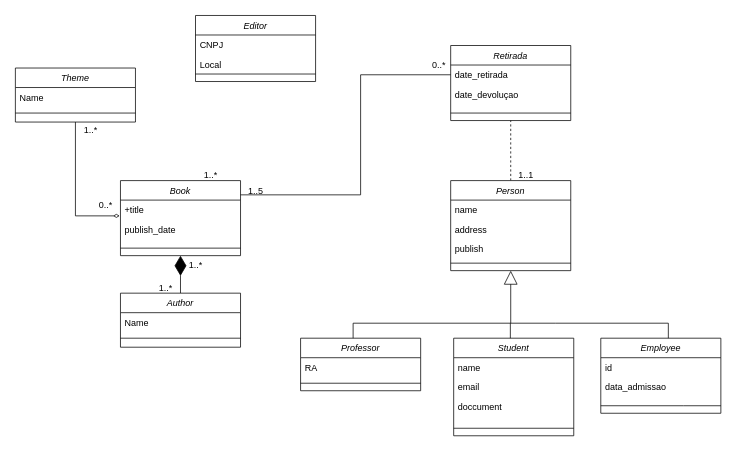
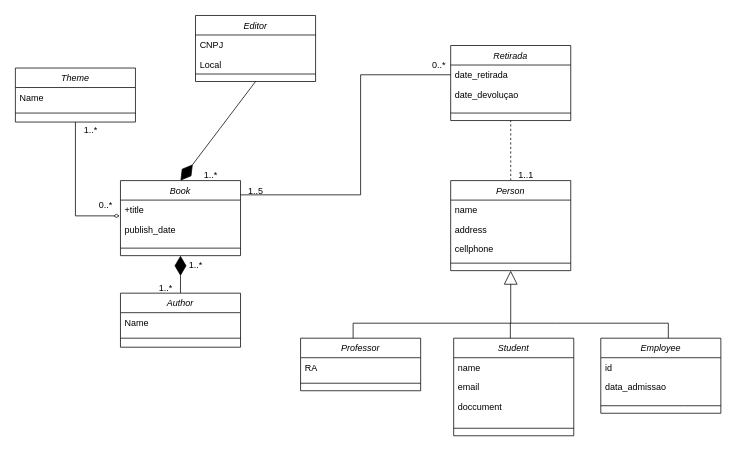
  <mxCell id="0" />
  <mxCell id="1" parent="0" />
  <mxCell id="2" value="Book" style="swimlane;fontStyle=2;align=center;verticalAlign=top;childLayout=stackLayout;horizontal=1;startSize=26;horizontalStack=0;resizeParent=1;resizeLast=0;collapsible=1;marginBottom=0;rounded=0;shadow=0;strokeWidth=1;" parent="1" vertex="1"><mxGeometry x="160" y="240" width="160" height="100" as="geometry"><mxRectangle x="230" y="140" width="160" height="26" as="alternateBounds" /></mxGeometry></mxCell>
  <mxCell id="3" value="+title" style="text;align=left;verticalAlign=top;spacingLeft=4;spacingRight=4;overflow=hidden;rotatable=0;points=[[0,0.5],[1,0.5]];portConstraint=eastwest;" parent="2" vertex="1"><mxGeometry y="26" width="160" height="26" as="geometry" /></mxCell>
  <mxCell id="4" value="publish_date" style="text;align=left;verticalAlign=top;spacingLeft=4;spacingRight=4;overflow=hidden;rotatable=0;points=[[0,0.5],[1,0.5]];portConstraint=eastwest;" vertex="1" parent="2"><mxGeometry y="52" width="160" height="26" as="geometry" /></mxCell>
  <mxCell id="5" value="" style="endArrow=none;html=1;edgeStyle=orthogonalEdgeStyle;rounded=0;" edge="1" parent="2"><mxGeometry relative="1" as="geometry"><mxPoint y="90" as="sourcePoint" /><mxPoint x="160" y="90" as="targetPoint" /></mxGeometry></mxCell>
  <mxCell id="6" value="Student" style="swimlane;fontStyle=2;align=center;verticalAlign=top;childLayout=stackLayout;horizontal=1;startSize=26;horizontalStack=0;resizeParent=1;resizeLast=0;collapsible=1;marginBottom=0;rounded=0;shadow=0;strokeWidth=1;" vertex="1" parent="1"><mxGeometry x="604" y="450" width="160" height="130" as="geometry"><mxRectangle x="230" y="140" width="160" height="26" as="alternateBounds" /></mxGeometry></mxCell>
  <mxCell id="7" value="" style="endArrow=none;html=1;edgeStyle=orthogonalEdgeStyle;rounded=0;" edge="1" parent="6"><mxGeometry relative="1" as="geometry"><mxPoint y="120" as="sourcePoint" /><mxPoint x="160" y="120" as="targetPoint" /></mxGeometry></mxCell>
  <mxCell id="8" value="name" style="text;align=left;verticalAlign=top;spacingLeft=4;spacingRight=4;overflow=hidden;rotatable=0;points=[[0,0.5],[1,0.5]];portConstraint=eastwest;" vertex="1" parent="6"><mxGeometry y="26" width="160" height="26" as="geometry" /></mxCell>
  <mxCell id="9" value="email" style="text;align=left;verticalAlign=top;spacingLeft=4;spacingRight=4;overflow=hidden;rotatable=0;points=[[0,0.5],[1,0.5]];portConstraint=eastwest;rounded=0;shadow=0;html=0;" vertex="1" parent="6"><mxGeometry y="52" width="160" height="26" as="geometry" /></mxCell>
  <mxCell id="10" value="doccument" style="text;align=left;verticalAlign=top;spacingLeft=4;spacingRight=4;overflow=hidden;rotatable=0;points=[[0,0.5],[1,0.5]];portConstraint=eastwest;rounded=0;shadow=0;html=0;" vertex="1" parent="6"><mxGeometry y="78" width="160" height="26" as="geometry" /></mxCell>
  <mxCell id="11" value="Employee" style="swimlane;fontStyle=2;align=center;verticalAlign=top;childLayout=stackLayout;horizontal=1;startSize=26;horizontalStack=0;resizeParent=1;resizeLast=0;collapsible=1;marginBottom=0;rounded=0;shadow=0;strokeWidth=1;" vertex="1" parent="1"><mxGeometry x="800" y="450" width="160" height="100" as="geometry"><mxRectangle x="230" y="140" width="160" height="26" as="alternateBounds" /></mxGeometry></mxCell>
  <mxCell id="12" value="id" style="text;align=left;verticalAlign=top;spacingLeft=4;spacingRight=4;overflow=hidden;rotatable=0;points=[[0,0.5],[1,0.5]];portConstraint=eastwest;rounded=0;shadow=0;html=0;" vertex="1" parent="11"><mxGeometry y="26" width="160" height="26" as="geometry" /></mxCell>
  <mxCell id="13" value="data_admissao" style="text;align=left;verticalAlign=top;spacingLeft=4;spacingRight=4;overflow=hidden;rotatable=0;points=[[0,0.5],[1,0.5]];portConstraint=eastwest;rounded=0;shadow=0;html=0;" vertex="1" parent="11"><mxGeometry y="52" width="160" height="26" as="geometry" /></mxCell>
  <mxCell id="14" value="" style="endArrow=none;html=1;edgeStyle=orthogonalEdgeStyle;rounded=0;" edge="1" parent="11"><mxGeometry relative="1" as="geometry"><mxPoint y="90" as="sourcePoint" /><mxPoint x="160" y="90" as="targetPoint" /><Array as="points"><mxPoint x="110" y="90" /><mxPoint x="110" y="90" /></Array></mxGeometry></mxCell>
  <mxCell id="15" value="Theme" style="swimlane;fontStyle=2;align=center;verticalAlign=top;childLayout=stackLayout;horizontal=1;startSize=26;horizontalStack=0;resizeParent=1;resizeLast=0;collapsible=1;marginBottom=0;rounded=0;shadow=0;strokeWidth=1;" vertex="1" parent="1"><mxGeometry x="20" y="90" width="160" height="72" as="geometry"><mxRectangle x="230" y="140" width="160" height="26" as="alternateBounds" /></mxGeometry></mxCell>
  <mxCell id="16" value="Name" style="text;align=left;verticalAlign=top;spacingLeft=4;spacingRight=4;overflow=hidden;rotatable=0;points=[[0,0.5],[1,0.5]];portConstraint=eastwest;" vertex="1" parent="15"><mxGeometry y="26" width="160" height="24" as="geometry" /></mxCell>
  <mxCell id="17" value="" style="endArrow=none;html=1;edgeStyle=orthogonalEdgeStyle;rounded=0;" edge="1" parent="15"><mxGeometry relative="1" as="geometry"><mxPoint y="60" as="sourcePoint" /><mxPoint x="160" y="60" as="targetPoint" /></mxGeometry></mxCell>
  <mxCell id="18" value="Editor" style="swimlane;fontStyle=2;align=center;verticalAlign=top;childLayout=stackLayout;horizontal=1;startSize=26;horizontalStack=0;resizeParent=1;resizeLast=0;collapsible=1;marginBottom=0;rounded=0;shadow=0;strokeWidth=1;" vertex="1" parent="1"><mxGeometry x="260" y="20" width="160" height="88" as="geometry"><mxRectangle x="230" y="140" width="160" height="26" as="alternateBounds" /></mxGeometry></mxCell>
  <mxCell id="19" value="CNPJ" style="text;align=left;verticalAlign=top;spacingLeft=4;spacingRight=4;overflow=hidden;rotatable=0;points=[[0,0.5],[1,0.5]];portConstraint=eastwest;" vertex="1" parent="18"><mxGeometry y="26" width="160" height="26" as="geometry" /></mxCell>
  <mxCell id="20" value="Local" style="text;align=left;verticalAlign=top;spacingLeft=4;spacingRight=4;overflow=hidden;rotatable=0;points=[[0,0.5],[1,0.5]];portConstraint=eastwest;" vertex="1" parent="18"><mxGeometry y="52" width="160" height="26" as="geometry" /></mxCell>
  <mxCell id="21" value="" style="endArrow=none;html=1;edgeStyle=orthogonalEdgeStyle;rounded=0;" edge="1" parent="18"><mxGeometry relative="1" as="geometry"><mxPoint y="78" as="sourcePoint" /><mxPoint x="160" y="78" as="targetPoint" /></mxGeometry></mxCell>
  <mxCell id="22" value="Professor" style="swimlane;fontStyle=2;align=center;verticalAlign=top;childLayout=stackLayout;horizontal=1;startSize=26;horizontalStack=0;resizeParent=1;resizeLast=0;collapsible=1;marginBottom=0;rounded=0;shadow=0;strokeWidth=1;" vertex="1" parent="1"><mxGeometry x="400" y="450" width="160" height="70" as="geometry"><mxRectangle x="230" y="140" width="160" height="26" as="alternateBounds" /></mxGeometry></mxCell>
  <mxCell id="23" value="RA" style="text;align=left;verticalAlign=top;spacingLeft=4;spacingRight=4;overflow=hidden;rotatable=0;points=[[0,0.5],[1,0.5]];portConstraint=eastwest;rounded=0;shadow=0;html=0;" vertex="1" parent="22"><mxGeometry y="26" width="160" height="26" as="geometry" /></mxCell>
  <mxCell id="24" value="" style="endArrow=none;html=1;edgeStyle=orthogonalEdgeStyle;rounded=0;" edge="1" parent="22"><mxGeometry relative="1" as="geometry"><mxPoint y="60" as="sourcePoint" /><mxPoint x="160" y="60" as="targetPoint" /></mxGeometry></mxCell>
  <mxCell id="25" style="edgeStyle=orthogonalEdgeStyle;rounded=0;orthogonalLoop=1;jettySize=auto;html=1;exitX=0.5;exitY=0;exitDx=0;exitDy=0;entryX=0.5;entryY=1;entryDx=0;entryDy=0;endArrow=none;endFill=0;dashed=1;" edge="1" parent="1" source="26" target="39"><mxGeometry relative="1" as="geometry" /></mxCell>
  <mxCell id="26" value="Person" style="swimlane;fontStyle=2;align=center;verticalAlign=top;childLayout=stackLayout;horizontal=1;startSize=26;horizontalStack=0;resizeParent=1;resizeLast=0;collapsible=1;marginBottom=0;rounded=0;shadow=0;strokeWidth=1;" vertex="1" parent="1"><mxGeometry x="600" y="240" width="160" height="120" as="geometry"><mxRectangle x="230" y="140" width="160" height="26" as="alternateBounds" /></mxGeometry></mxCell>
  <mxCell id="27" value="name" style="text;align=left;verticalAlign=top;spacingLeft=4;spacingRight=4;overflow=hidden;rotatable=0;points=[[0,0.5],[1,0.5]];portConstraint=eastwest;" vertex="1" parent="26"><mxGeometry y="26" width="160" height="26" as="geometry" /></mxCell>
  <mxCell id="28" value="address" style="text;align=left;verticalAlign=top;spacingLeft=4;spacingRight=4;overflow=hidden;rotatable=0;points=[[0,0.5],[1,0.5]];portConstraint=eastwest;rounded=0;shadow=0;html=0;" vertex="1" parent="26"><mxGeometry y="52" width="160" height="26" as="geometry" /></mxCell>
- <mxCell id="29" value="publish" style="text;align=left;verticalAlign=top;spacingLeft=4;spacingRight=4;overflow=hidden;rotatable=0;points=[[0,0.5],[1,0.5]];portConstraint=eastwest;rounded=0;shadow=0;html=0;" vertex="1" parent="26"><mxGeometry y="78" width="160" height="26" as="geometry" /></mxCell>
+ <mxCell id="29" value="cellphone" style="text;align=left;verticalAlign=top;spacingLeft=4;spacingRight=4;overflow=hidden;rotatable=0;points=[[0,0.5],[1,0.5]];portConstraint=eastwest;rounded=0;shadow=0;html=0;" vertex="1" parent="26"><mxGeometry y="78" width="160" height="26" as="geometry" /></mxCell>
  <mxCell id="30" value="" style="endArrow=none;html=1;edgeStyle=orthogonalEdgeStyle;rounded=0;" edge="1" parent="26"><mxGeometry relative="1" as="geometry"><mxPoint y="110" as="sourcePoint" /><mxPoint x="160" y="110" as="targetPoint" /></mxGeometry></mxCell>
  <mxCell id="31" value="" style="endArrow=none;html=1;rounded=0;" edge="1" parent="1"><mxGeometry width="50" height="50" relative="1" as="geometry"><mxPoint x="890" y="430" as="sourcePoint" /><mxPoint x="740" y="430" as="targetPoint" /></mxGeometry></mxCell>
  <mxCell id="32" value="" style="endArrow=none;html=1;rounded=0;" edge="1" parent="1"><mxGeometry width="50" height="50" relative="1" as="geometry"><mxPoint x="470" y="430" as="sourcePoint" /><mxPoint x="740" y="430" as="targetPoint" /></mxGeometry></mxCell>
  <mxCell id="33" value="" style="endArrow=none;html=1;rounded=0;" edge="1" parent="1"><mxGeometry width="50" height="50" relative="1" as="geometry"><mxPoint x="470" y="450" as="sourcePoint" /><mxPoint x="470" y="430" as="targetPoint" /></mxGeometry></mxCell>
  <mxCell id="34" value="" style="endArrow=block;endSize=16;endFill=0;html=1;rounded=0;entryX=0.5;entryY=1;entryDx=0;entryDy=0;" edge="1" parent="1" target="26"><mxGeometry width="160" relative="1" as="geometry"><mxPoint x="680" y="430" as="sourcePoint" /><mxPoint x="760" y="410" as="targetPoint" /></mxGeometry></mxCell>
  <mxCell id="35" value="" style="endArrow=diamondThin;endFill=1;endSize=24;html=1;rounded=0;entryX=0.5;entryY=1;entryDx=0;entryDy=0;exitX=0.5;exitY=0;exitDx=0;exitDy=0;" edge="1" parent="1" source="43" target="2"><mxGeometry width="160" relative="1" as="geometry"><mxPoint x="400" y="259" as="sourcePoint" /><mxPoint x="340" y="170" as="targetPoint" /></mxGeometry></mxCell>
+ <mxCell id="36" value="" style="endArrow=diamondThin;endFill=1;endSize=24;html=1;rounded=0;entryX=0.5;entryY=0;entryDx=0;entryDy=0;exitX=0.5;exitY=1;exitDx=0;exitDy=0;" edge="1" parent="1" source="18" target="2"><mxGeometry width="160" relative="1" as="geometry"><mxPoint x="340" y="100" as="sourcePoint" /><mxPoint x="270" y="190" as="targetPoint" /></mxGeometry></mxCell>
  <mxCell id="37" value="" style="endArrow=none;html=1;rounded=0;" edge="1" parent="1"><mxGeometry width="50" height="50" relative="1" as="geometry"><mxPoint x="890" y="450" as="sourcePoint" /><mxPoint x="890" y="430" as="targetPoint" /></mxGeometry></mxCell>
  <mxCell id="38" value="" style="endArrow=none;html=1;rounded=0;" edge="1" parent="1"><mxGeometry width="50" height="50" relative="1" as="geometry"><mxPoint x="679.5" y="450" as="sourcePoint" /><mxPoint x="679.5" y="430" as="targetPoint" /></mxGeometry></mxCell>
  <mxCell id="39" value="Retirada" style="swimlane;fontStyle=2;align=center;verticalAlign=top;childLayout=stackLayout;horizontal=1;startSize=26;horizontalStack=0;resizeParent=1;resizeLast=0;collapsible=1;marginBottom=0;rounded=0;shadow=0;strokeWidth=1;" vertex="1" parent="1"><mxGeometry x="600" y="60" width="160" height="100" as="geometry"><mxRectangle x="230" y="140" width="160" height="26" as="alternateBounds" /></mxGeometry></mxCell>
  <mxCell id="40" value="date_retirada" style="text;align=left;verticalAlign=top;spacingLeft=4;spacingRight=4;overflow=hidden;rotatable=0;points=[[0,0.5],[1,0.5]];portConstraint=eastwest;" vertex="1" parent="39"><mxGeometry y="26" width="160" height="26" as="geometry" /></mxCell>
  <mxCell id="41" value="date_devoluçao" style="text;align=left;verticalAlign=top;spacingLeft=4;spacingRight=4;overflow=hidden;rotatable=0;points=[[0,0.5],[1,0.5]];portConstraint=eastwest;rounded=0;shadow=0;html=0;" vertex="1" parent="39"><mxGeometry y="52" width="160" height="26" as="geometry" /></mxCell>
  <mxCell id="42" value="" style="endArrow=none;html=1;edgeStyle=orthogonalEdgeStyle;rounded=0;" edge="1" parent="39"><mxGeometry relative="1" as="geometry"><mxPoint y="90" as="sourcePoint" /><mxPoint x="160" y="90" as="targetPoint" /></mxGeometry></mxCell>
  <mxCell id="43" value="Author" style="swimlane;fontStyle=2;align=center;verticalAlign=top;childLayout=stackLayout;horizontal=1;startSize=26;horizontalStack=0;resizeParent=1;resizeLast=0;collapsible=1;marginBottom=0;rounded=0;shadow=0;strokeWidth=1;" vertex="1" parent="1"><mxGeometry x="160" y="390" width="160" height="72" as="geometry"><mxRectangle x="230" y="140" width="160" height="26" as="alternateBounds" /></mxGeometry></mxCell>
  <mxCell id="44" value="Name" style="text;align=left;verticalAlign=top;spacingLeft=4;spacingRight=4;overflow=hidden;rotatable=0;points=[[0,0.5],[1,0.5]];portConstraint=eastwest;" vertex="1" parent="43"><mxGeometry y="26" width="160" height="26" as="geometry" /></mxCell>
  <mxCell id="45" value="" style="endArrow=none;html=1;edgeStyle=orthogonalEdgeStyle;rounded=0;" edge="1" parent="43"><mxGeometry relative="1" as="geometry"><mxPoint y="60" as="sourcePoint" /><mxPoint x="160" y="60" as="targetPoint" /></mxGeometry></mxCell>
  <mxCell id="46" style="edgeStyle=orthogonalEdgeStyle;rounded=0;orthogonalLoop=1;jettySize=auto;html=1;exitX=1;exitY=0.5;exitDx=0;exitDy=0;entryX=0;entryY=0.5;entryDx=0;entryDy=0;endArrow=none;endFill=0;" edge="1" parent="1" target="40"><mxGeometry relative="1" as="geometry"><mxPoint x="320" y="259" as="sourcePoint" /><Array as="points"><mxPoint x="480" y="259" /><mxPoint x="480" y="99" /></Array></mxGeometry></mxCell>
  <mxCell id="47" value="1..1" style="text;html=1;align=center;verticalAlign=middle;resizable=0;points=[];autosize=1;strokeColor=none;fillColor=none;" vertex="1" parent="1"><mxGeometry x="680" y="218" width="40" height="30" as="geometry" /></mxCell>
  <mxCell id="48" value="0..*" style="text;html=1;align=center;verticalAlign=middle;resizable=0;points=[];autosize=1;strokeColor=none;fillColor=none;" vertex="1" parent="1"><mxGeometry x="564" y="72" width="40" height="30" as="geometry" /></mxCell>
  <mxCell id="49" value="1..5" style="text;html=1;align=center;verticalAlign=middle;resizable=0;points=[];autosize=1;strokeColor=none;fillColor=none;" vertex="1" parent="1"><mxGeometry x="320" y="240" width="40" height="30" as="geometry" /></mxCell>
  <mxCell id="50" value="1..*" style="text;html=1;align=center;verticalAlign=middle;resizable=0;points=[];autosize=1;strokeColor=none;fillColor=none;" vertex="1" parent="1"><mxGeometry x="240" y="338" width="40" height="30" as="geometry" /></mxCell>
  <mxCell id="51" value="1..*" style="text;html=1;align=center;verticalAlign=middle;resizable=0;points=[];autosize=1;strokeColor=none;fillColor=none;" vertex="1" parent="1"><mxGeometry x="200" y="368" width="40" height="30" as="geometry" /></mxCell>
  <mxCell id="52" value="1..*" style="text;html=1;align=center;verticalAlign=middle;resizable=0;points=[];autosize=1;strokeColor=none;fillColor=none;" vertex="1" parent="1"><mxGeometry x="260" y="218" width="40" height="30" as="geometry" /></mxCell>
  <mxCell id="53" style="edgeStyle=orthogonalEdgeStyle;rounded=0;orthogonalLoop=1;jettySize=auto;html=1;exitX=0.5;exitY=1;exitDx=0;exitDy=0;entryX=-0.006;entryY=-0.192;entryDx=0;entryDy=0;entryPerimeter=0;endArrow=diamondThin;endFill=0;" edge="1" parent="1" source="15" target="4"><mxGeometry relative="1" as="geometry" /></mxCell>
  <mxCell id="54" value="0..*" style="text;html=1;align=center;verticalAlign=middle;resizable=0;points=[];autosize=1;strokeColor=none;fillColor=none;" vertex="1" parent="1"><mxGeometry x="120" y="258" width="40" height="30" as="geometry" /></mxCell>
  <mxCell id="55" value="1..*" style="text;html=1;align=center;verticalAlign=middle;resizable=0;points=[];autosize=1;strokeColor=none;fillColor=none;" vertex="1" parent="1"><mxGeometry x="100" y="158" width="40" height="30" as="geometry" /></mxCell>
